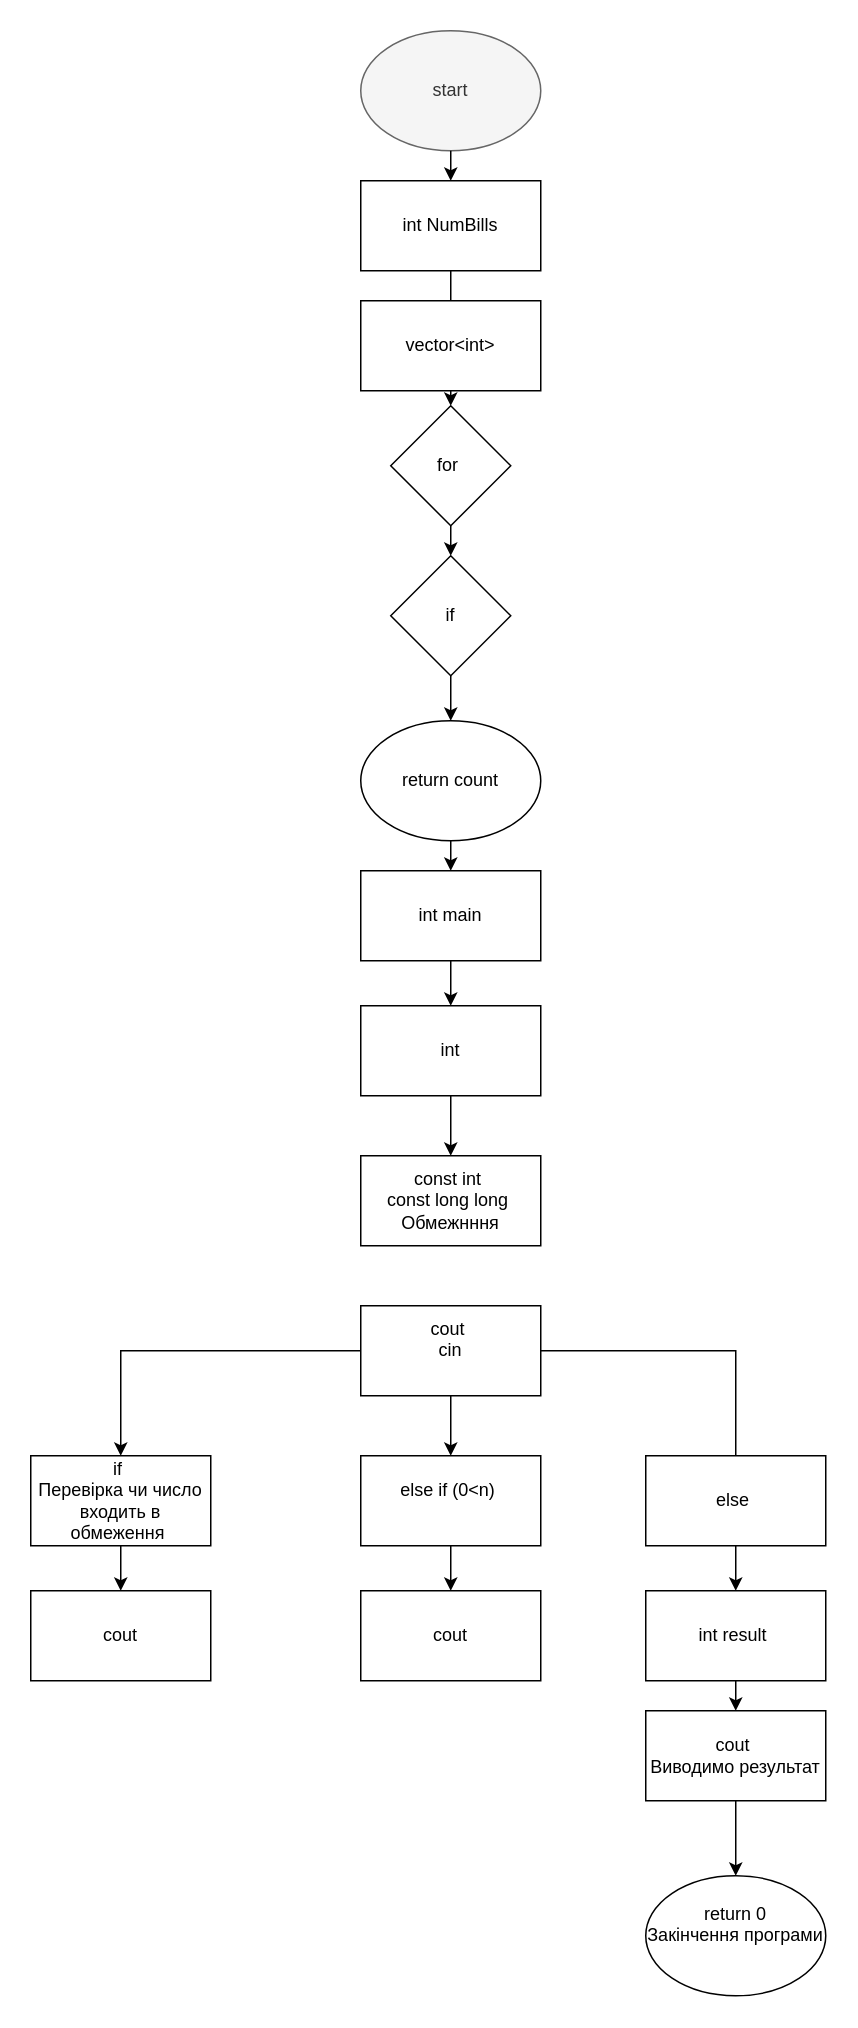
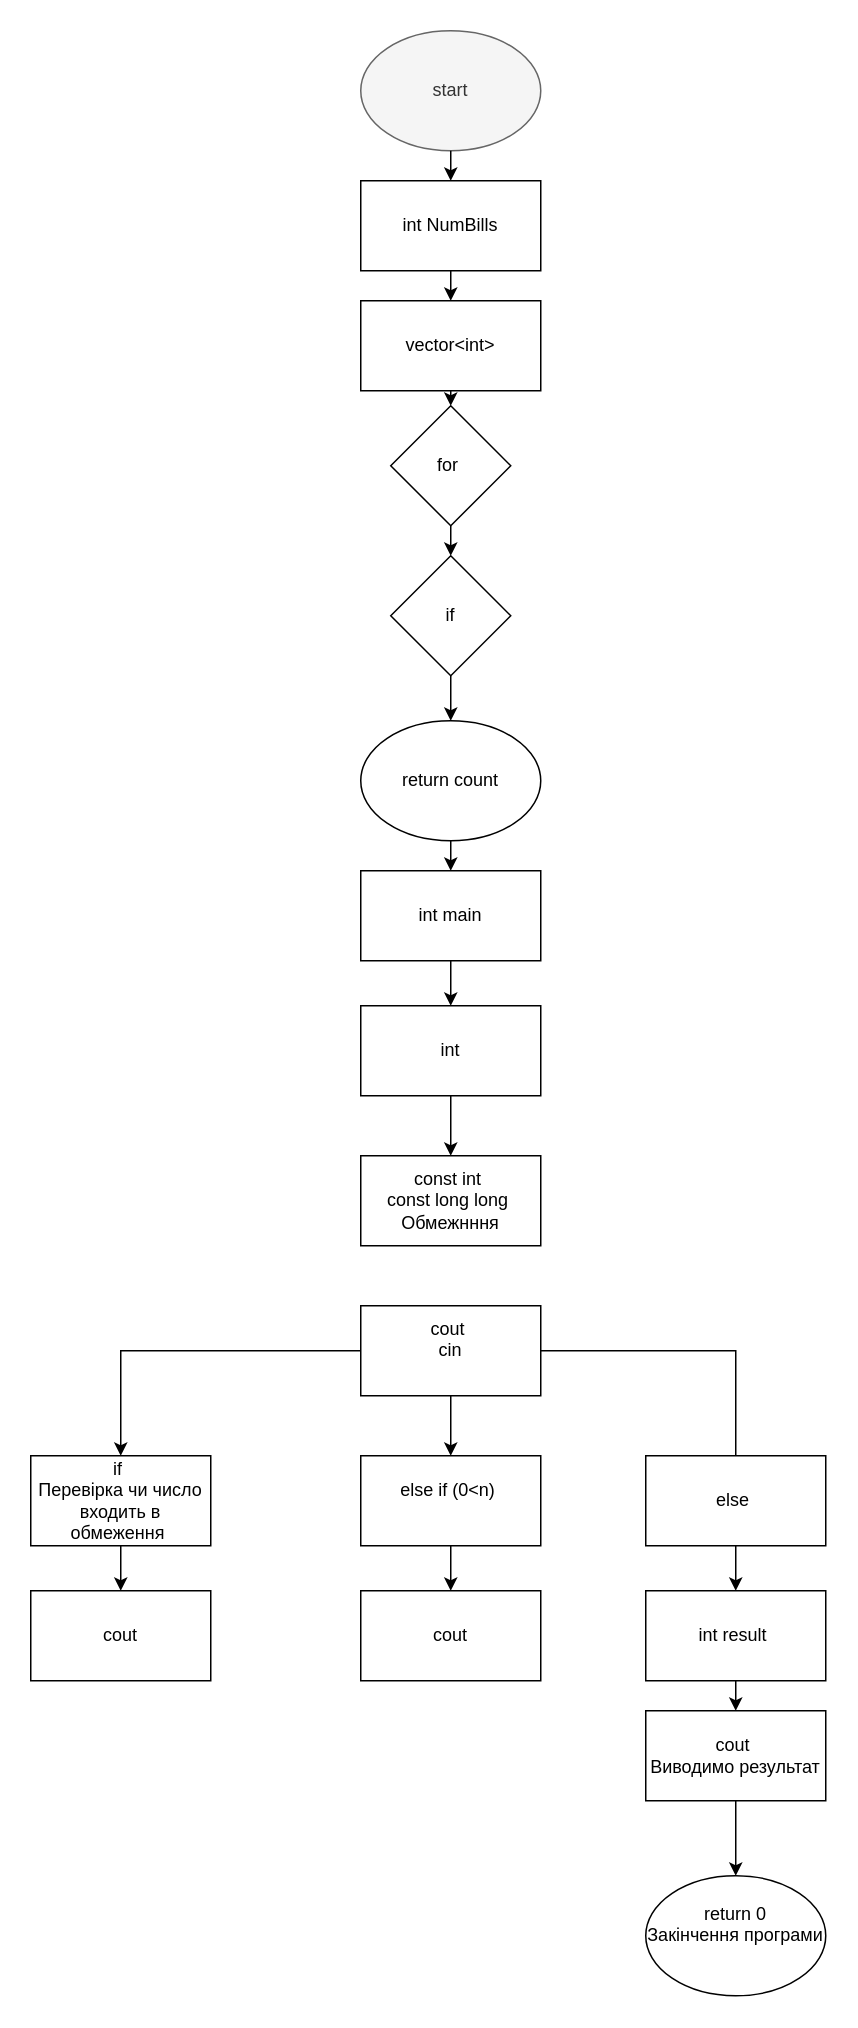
  <mxCell id="0" />
  <mxCell id="1" parent="0" />
  <mxCell id="2" value="start" style="ellipse;whiteSpace=wrap;html=1;fillColor=#f5f5f5;fontColor=#333333;strokeColor=#666666;" vertex="1" parent="1"><mxGeometry x="240" y="20" width="120" height="80" as="geometry" /></mxCell>
  <mxCell id="3" value="int NumBills" style="rounded=0;whiteSpace=wrap;html=1;" vertex="1" parent="1"><mxGeometry x="240" y="120" width="120" height="60" as="geometry" /></mxCell>
  <mxCell id="4" value="vector&amp;lt;int&amp;gt;" style="rounded=0;whiteSpace=wrap;html=1;" vertex="1" parent="1"><mxGeometry x="240" y="200" width="120" height="60" as="geometry" /></mxCell>
  <mxCell id="5" value="for&amp;nbsp;" style="rhombus;whiteSpace=wrap;html=1;" vertex="1" parent="1"><mxGeometry x="260" y="270" width="80" height="80" as="geometry" /></mxCell>
  <mxCell id="6" value="if" style="rhombus;whiteSpace=wrap;html=1;" vertex="1" parent="1"><mxGeometry x="260" y="370" width="80" height="80" as="geometry" /></mxCell>
  <mxCell id="7" value="return count" style="ellipse;whiteSpace=wrap;html=1;" vertex="1" parent="1"><mxGeometry x="240" y="480" width="120" height="80" as="geometry" /></mxCell>
  <mxCell id="8" value="int main" style="rounded=0;whiteSpace=wrap;html=1;" vertex="1" parent="1"><mxGeometry x="240" y="580" width="120" height="60" as="geometry" /></mxCell>
  <mxCell id="9" value="int" style="rounded=0;whiteSpace=wrap;html=1;" vertex="1" parent="1"><mxGeometry x="240" y="670" width="120" height="60" as="geometry" /></mxCell>
  <mxCell id="10" value="&lt;div&gt;const int&amp;nbsp;&lt;/div&gt;const long long&amp;nbsp;&lt;div&gt;Обмежнння&lt;/div&gt;" style="rounded=0;whiteSpace=wrap;html=1;" vertex="1" parent="1"><mxGeometry x="240" y="770" width="120" height="60" as="geometry" /></mxCell>
  <mxCell id="11" value="cout&amp;nbsp;&lt;div&gt;cin&lt;/div&gt;&lt;div&gt;&lt;br&gt;&lt;/div&gt;" style="rounded=0;whiteSpace=wrap;html=1;" vertex="1" parent="1"><mxGeometry x="240" y="870" width="120" height="60" as="geometry" /></mxCell>
  <mxCell id="12" value="if&amp;nbsp;&lt;div&gt;Перевірка чи число входить в обмеження&amp;nbsp;&lt;/div&gt;" style="rounded=0;whiteSpace=wrap;html=1;" vertex="1" parent="1"><mxGeometry x="20" y="970" width="120" height="60" as="geometry" /></mxCell>
  <mxCell id="13" value="else if (0&amp;lt;n)&amp;nbsp;&lt;div&gt;&lt;br&gt;&lt;/div&gt;" style="rounded=0;whiteSpace=wrap;html=1;" vertex="1" parent="1"><mxGeometry x="240" y="970" width="120" height="60" as="geometry" /></mxCell>
  <mxCell id="14" value="else&amp;nbsp;" style="rounded=0;whiteSpace=wrap;html=1;" vertex="1" parent="1"><mxGeometry x="430" y="970" width="120" height="60" as="geometry" /></mxCell>
  <mxCell id="15" value="int result&amp;nbsp;" style="rounded=0;whiteSpace=wrap;html=1;" vertex="1" parent="1"><mxGeometry x="430" y="1060" width="120" height="60" as="geometry" /></mxCell>
  <mxCell id="16" value="cout&amp;nbsp;&lt;div&gt;Виводимо результат&lt;/div&gt;" style="rounded=0;whiteSpace=wrap;html=1;" vertex="1" parent="1"><mxGeometry x="430" y="1140" width="120" height="60" as="geometry" /></mxCell>
  <mxCell id="17" value="return 0&lt;div&gt;Закінчення програми&lt;/div&gt;&lt;div&gt;&lt;br&gt;&lt;/div&gt;" style="ellipse;whiteSpace=wrap;html=1;" vertex="1" parent="1"><mxGeometry x="430" y="1250" width="120" height="80" as="geometry" /></mxCell>
  <mxCell id="18" value="cout" style="rounded=0;whiteSpace=wrap;html=1;" vertex="1" parent="1"><mxGeometry x="240" y="1060" width="120" height="60" as="geometry" /></mxCell>
  <mxCell id="19" value="cout" style="rounded=0;whiteSpace=wrap;html=1;" vertex="1" parent="1"><mxGeometry x="20" y="1060" width="120" height="60" as="geometry" /></mxCell>
  <mxCell id="20" value="" style="endArrow=classic;html=1;rounded=0;exitX=0.5;exitY=1;exitDx=0;exitDy=0;entryX=0.5;entryY=0;entryDx=0;entryDy=0;" edge="1" parent="1" source="12" target="19"><mxGeometry width="50" height="50" relative="1" as="geometry"><mxPoint x="270" y="1010" as="sourcePoint" /><mxPoint x="320" y="960" as="targetPoint" /></mxGeometry></mxCell>
  <mxCell id="21" value="" style="endArrow=classic;html=1;rounded=0;exitX=0.5;exitY=1;exitDx=0;exitDy=0;entryX=0.5;entryY=0;entryDx=0;entryDy=0;" edge="1" parent="1" source="13" target="18"><mxGeometry width="50" height="50" relative="1" as="geometry"><mxPoint x="270" y="1010" as="sourcePoint" /><mxPoint x="320" y="960" as="targetPoint" /></mxGeometry></mxCell>
  <mxCell id="22" value="" style="endArrow=classic;html=1;rounded=0;exitX=0.5;exitY=1;exitDx=0;exitDy=0;" edge="1" parent="1" source="14" target="15"><mxGeometry width="50" height="50" relative="1" as="geometry"><mxPoint x="270" y="1010" as="sourcePoint" /><mxPoint x="320" y="960" as="targetPoint" /></mxGeometry></mxCell>
  <mxCell id="23" value="" style="endArrow=classic;html=1;rounded=0;entryX=0.5;entryY=0;entryDx=0;entryDy=0;exitX=0.5;exitY=1;exitDx=0;exitDy=0;" edge="1" parent="1" source="15" target="16"><mxGeometry width="50" height="50" relative="1" as="geometry"><mxPoint x="270" y="1110" as="sourcePoint" /><mxPoint x="320" y="1060" as="targetPoint" /></mxGeometry></mxCell>
  <mxCell id="24" value="" style="endArrow=classic;html=1;rounded=0;entryX=0.5;entryY=0;entryDx=0;entryDy=0;exitX=0.5;exitY=1;exitDx=0;exitDy=0;" edge="1" parent="1" source="16" target="17"><mxGeometry width="50" height="50" relative="1" as="geometry"><mxPoint x="270" y="1110" as="sourcePoint" /><mxPoint x="320" y="1060" as="targetPoint" /></mxGeometry></mxCell>
  <mxCell id="25" value="" style="endArrow=classic;html=1;rounded=0;entryX=0.5;entryY=0;entryDx=0;entryDy=0;exitX=0;exitY=0.5;exitDx=0;exitDy=0;" edge="1" parent="1" source="11" target="12"><mxGeometry width="50" height="50" relative="1" as="geometry"><mxPoint x="270" y="1010" as="sourcePoint" /><mxPoint x="320" y="960" as="targetPoint" /><Array as="points"><mxPoint x="80" y="900" /></Array></mxGeometry></mxCell>
  <mxCell id="26" value="" style="endArrow=none;html=1;rounded=0;entryX=0.5;entryY=0;entryDx=0;entryDy=0;exitX=1;exitY=0.5;exitDx=0;exitDy=0;" edge="1" parent="1" source="11" target="14"><mxGeometry width="50" height="50" relative="1" as="geometry"><mxPoint x="270" y="1010" as="sourcePoint" /><mxPoint x="320" y="960" as="targetPoint" /><Array as="points"><mxPoint x="490" y="900" /></Array></mxGeometry></mxCell>
  <mxCell id="27" value="" style="endArrow=classic;html=1;rounded=0;entryX=0.5;entryY=0;entryDx=0;entryDy=0;exitX=0.5;exitY=1;exitDx=0;exitDy=0;" edge="1" parent="1" source="11" target="13"><mxGeometry width="50" height="50" relative="1" as="geometry"><mxPoint x="270" y="1010" as="sourcePoint" /><mxPoint x="320" y="960" as="targetPoint" /></mxGeometry></mxCell>
  <mxCell id="28" value="" style="endArrow=classic;html=1;rounded=0;entryX=0.5;entryY=0;entryDx=0;entryDy=0;exitX=0.5;exitY=1;exitDx=0;exitDy=0;" edge="1" parent="1" source="2" target="3"><mxGeometry width="50" height="50" relative="1" as="geometry"><mxPoint x="270" y="210" as="sourcePoint" /><mxPoint x="320" y="160" as="targetPoint" /></mxGeometry></mxCell>
- <mxCell id="29" value="" style="endArrow=none;html=1;rounded=0;entryX=0.5;entryY=0;entryDx=0;entryDy=0;exitX=0.5;exitY=1;exitDx=0;exitDy=0;" edge="1" parent="1" source="3" target="4"><mxGeometry width="50" height="50" relative="1" as="geometry"><mxPoint x="270" y="210" as="sourcePoint" /><mxPoint x="320" y="160" as="targetPoint" /></mxGeometry></mxCell>
+ <mxCell id="29" value="" style="endArrow=classic;html=1;rounded=0;entryX=0.5;entryY=0;entryDx=0;entryDy=0;exitX=0.5;exitY=1;exitDx=0;exitDy=0;" edge="1" parent="1" source="3" target="4"><mxGeometry width="50" height="50" relative="1" as="geometry"><mxPoint x="270" y="210" as="sourcePoint" /><mxPoint x="320" y="160" as="targetPoint" /></mxGeometry></mxCell>
  <mxCell id="30" value="" style="endArrow=classic;html=1;rounded=0;entryX=0.5;entryY=0;entryDx=0;entryDy=0;exitX=0.5;exitY=1;exitDx=0;exitDy=0;" edge="1" parent="1" source="4" target="5"><mxGeometry width="50" height="50" relative="1" as="geometry"><mxPoint x="270" y="210" as="sourcePoint" /><mxPoint x="320" y="160" as="targetPoint" /></mxGeometry></mxCell>
  <mxCell id="31" value="" style="endArrow=classic;html=1;rounded=0;exitX=0.5;exitY=1;exitDx=0;exitDy=0;entryX=0.5;entryY=0;entryDx=0;entryDy=0;" edge="1" parent="1" source="5" target="6"><mxGeometry width="50" height="50" relative="1" as="geometry"><mxPoint x="270" y="410" as="sourcePoint" /><mxPoint x="320" y="360" as="targetPoint" /></mxGeometry></mxCell>
  <mxCell id="32" value="" style="endArrow=classic;html=1;rounded=0;entryX=0.5;entryY=0;entryDx=0;entryDy=0;exitX=0.5;exitY=1;exitDx=0;exitDy=0;" edge="1" parent="1" source="6" target="7"><mxGeometry width="50" height="50" relative="1" as="geometry"><mxPoint x="270" y="510" as="sourcePoint" /><mxPoint x="320" y="460" as="targetPoint" /></mxGeometry></mxCell>
  <mxCell id="33" value="" style="endArrow=classic;html=1;rounded=0;entryX=0.5;entryY=0;entryDx=0;entryDy=0;exitX=0.5;exitY=1;exitDx=0;exitDy=0;" edge="1" parent="1" source="7" target="8"><mxGeometry width="50" height="50" relative="1" as="geometry"><mxPoint x="270" y="610" as="sourcePoint" /><mxPoint x="320" y="560" as="targetPoint" /></mxGeometry></mxCell>
  <mxCell id="34" value="" style="endArrow=classic;html=1;rounded=0;entryX=0.5;entryY=0;entryDx=0;entryDy=0;exitX=0.5;exitY=1;exitDx=0;exitDy=0;" edge="1" parent="1" source="8" target="9"><mxGeometry width="50" height="50" relative="1" as="geometry"><mxPoint x="270" y="710" as="sourcePoint" /><mxPoint x="320" y="660" as="targetPoint" /></mxGeometry></mxCell>
  <mxCell id="35" value="" style="endArrow=classic;html=1;rounded=0;entryX=0.5;entryY=0;entryDx=0;entryDy=0;exitX=0.5;exitY=1;exitDx=0;exitDy=0;" edge="1" parent="1" source="9" target="10"><mxGeometry width="50" height="50" relative="1" as="geometry"><mxPoint x="270" y="710" as="sourcePoint" /><mxPoint x="320" y="660" as="targetPoint" /></mxGeometry></mxCell>
